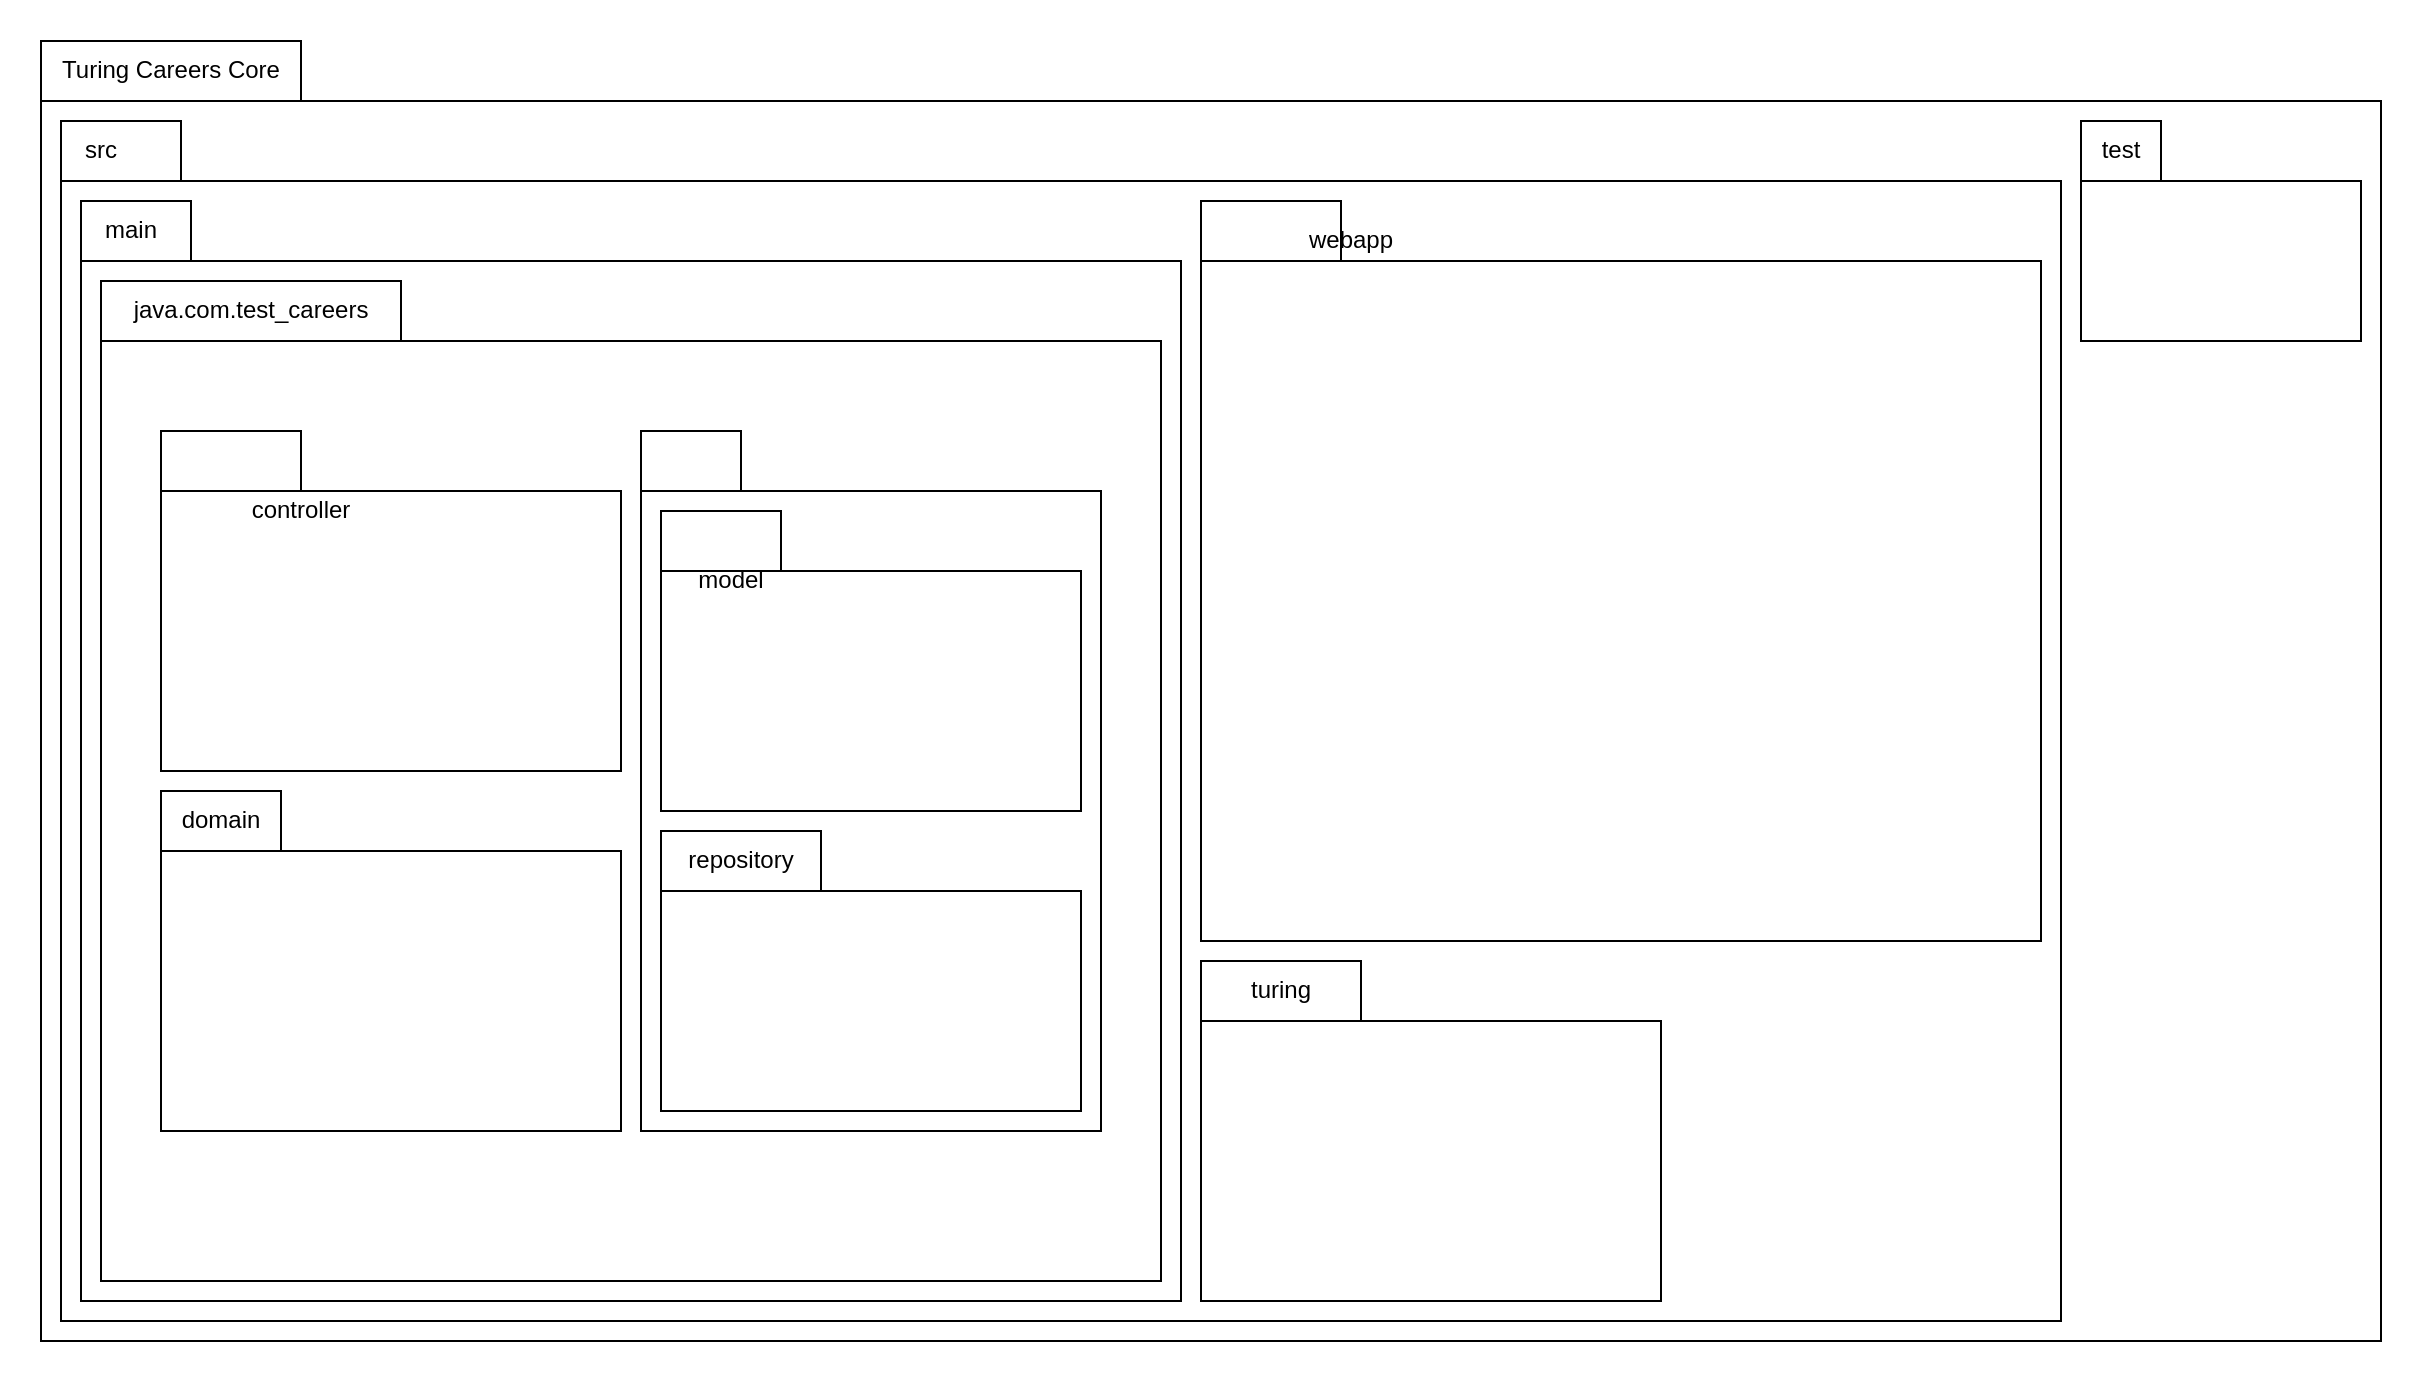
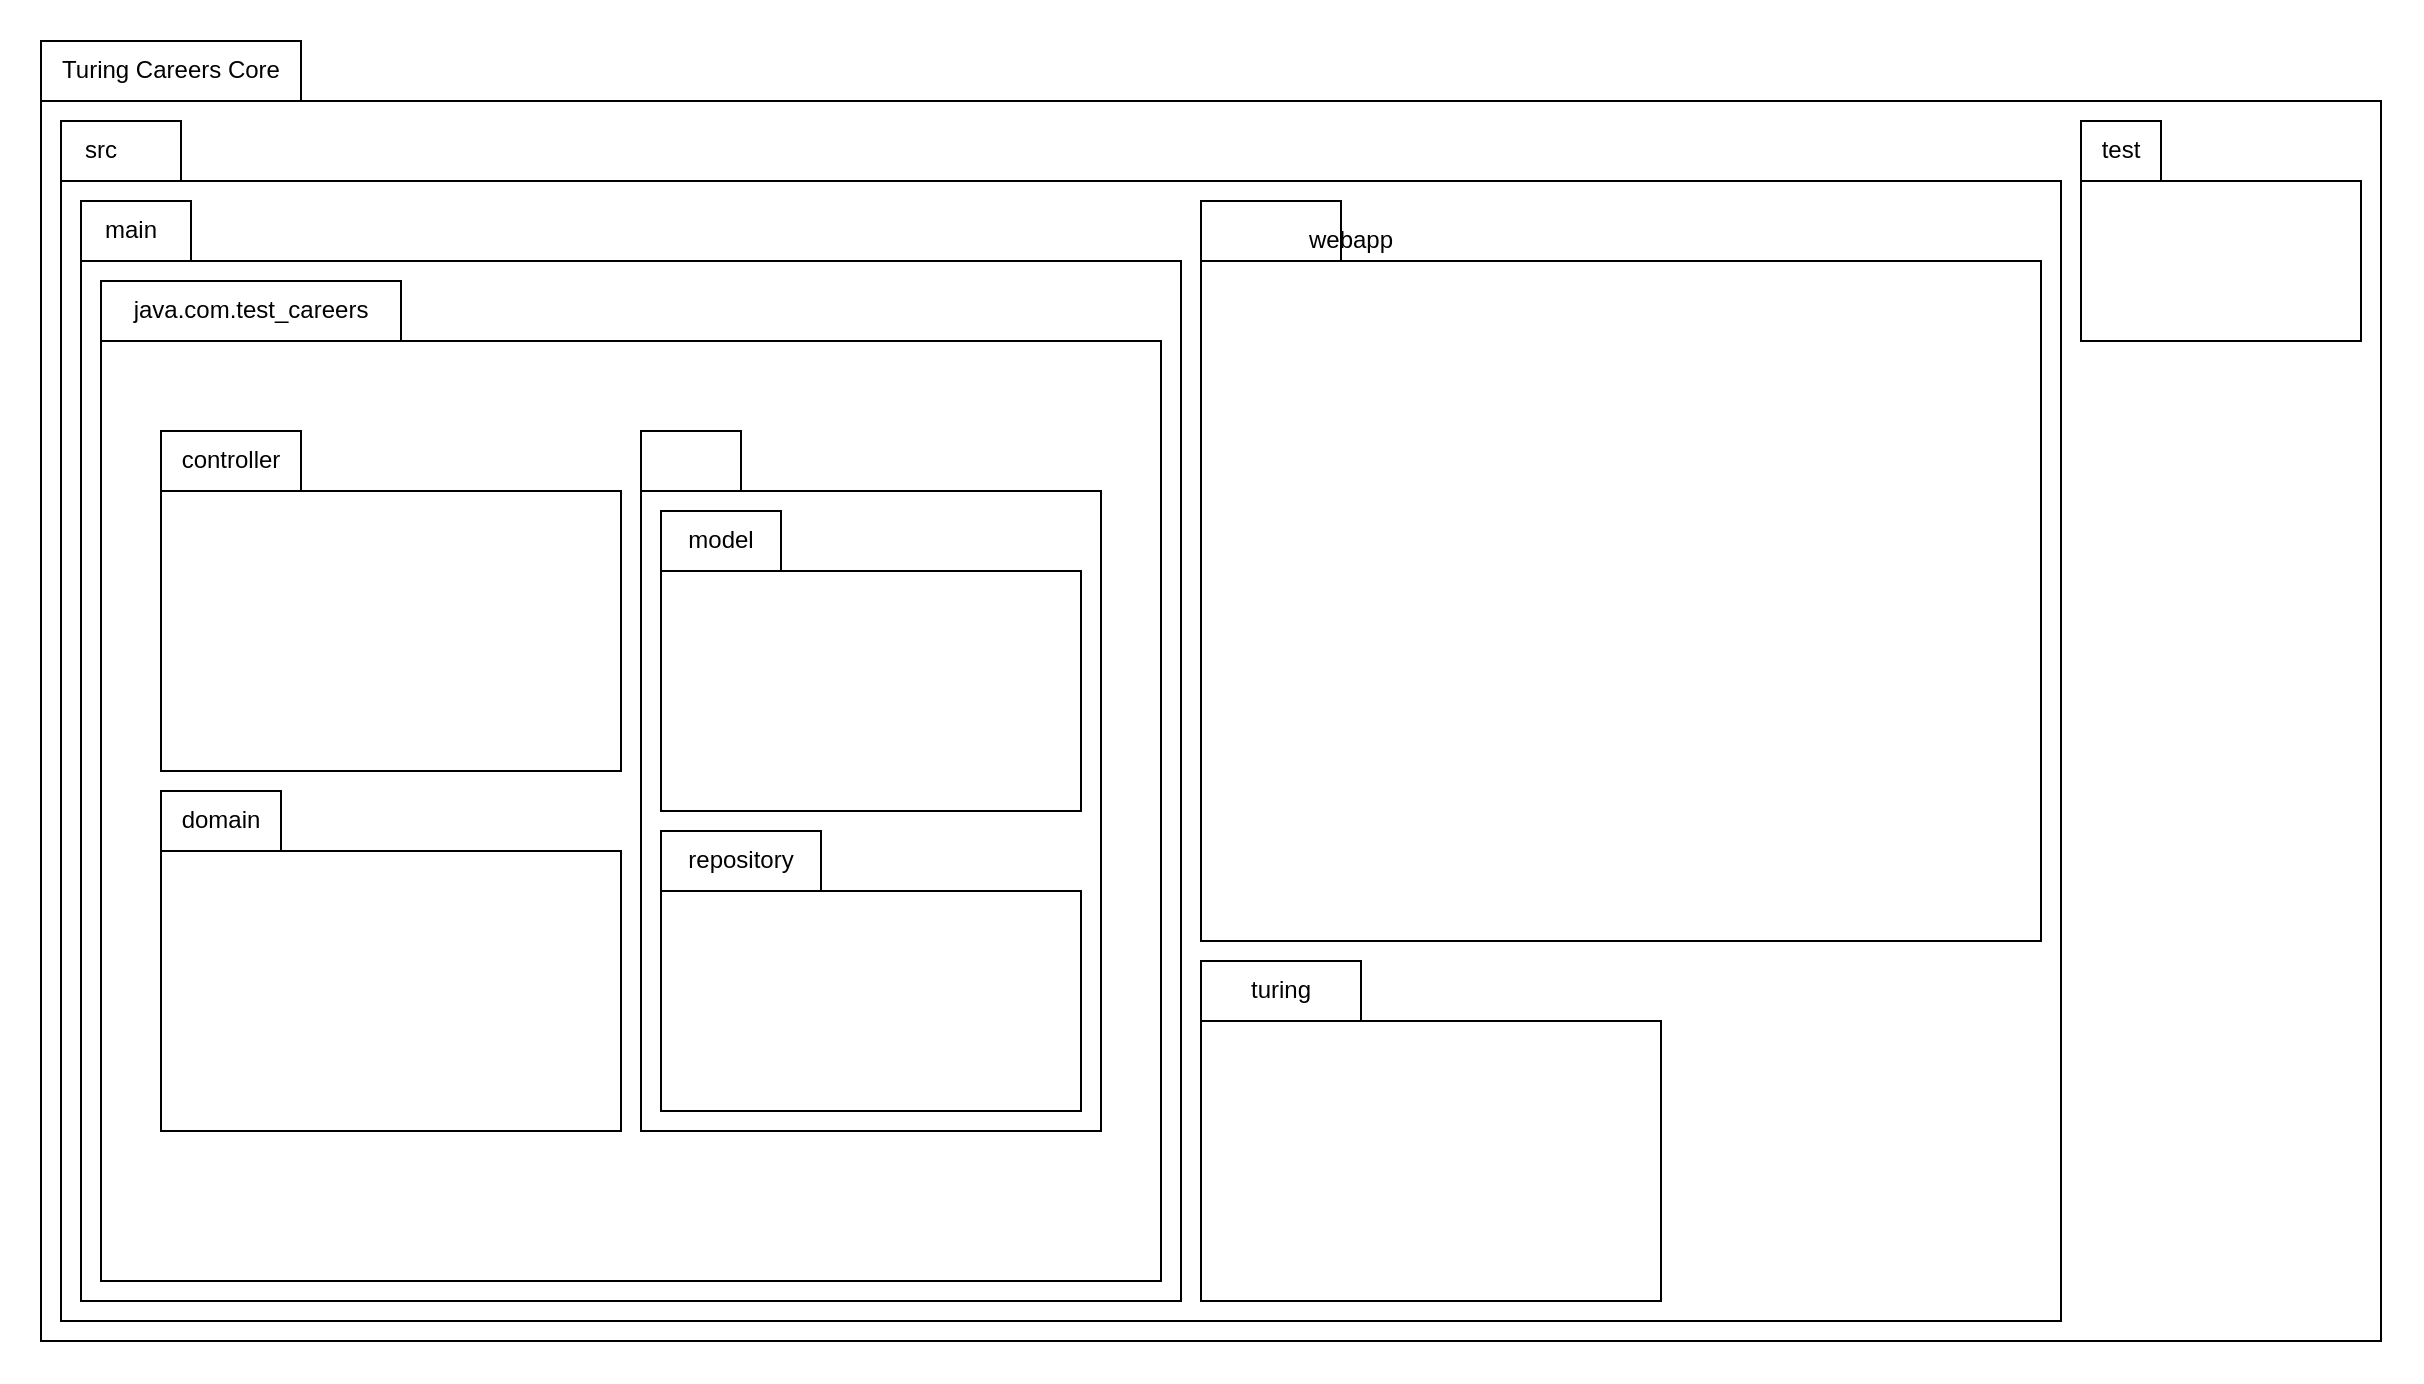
  <mxCell id="0" />
  <mxCell id="1" parent="0" />
  <mxCell id="2" value="" style="shape=folder;fontStyle=1;spacingTop=10;tabWidth=130;tabHeight=30;tabPosition=left;html=1;whiteSpace=wrap;" vertex="1" parent="1"><mxGeometry x="20" y="20" width="1170" height="650" as="geometry" /></mxCell>
  <mxCell id="3" value="" style="shape=folder;fontStyle=1;spacingTop=10;tabWidth=0;tabHeight=30;tabPosition=left;html=1;whiteSpace=wrap;" vertex="1" parent="1"><mxGeometry x="30" y="60" width="1000" height="600" as="geometry" /></mxCell>
  <mxCell id="4" value="Turing Careers Core" style="text;html=1;align=center;verticalAlign=middle;resizable=0;points=[];autosize=1;strokeColor=none;fillColor=none;" vertex="1" parent="1"><mxGeometry x="20" y="20" width="130" height="30" as="geometry" /></mxCell>
  <mxCell id="5" value="src" style="text;html=1;align=center;verticalAlign=middle;resizable=0;points=[];autosize=1;strokeColor=none;fillColor=none;" vertex="1" parent="1"><mxGeometry x="30" y="60" width="40" height="30" as="geometry" /></mxCell>
  <mxCell id="6" value="" style="shape=folder;fontStyle=1;spacingTop=10;tabWidth=40;tabHeight=30;tabPosition=left;html=1;whiteSpace=wrap;" vertex="1" parent="1"><mxGeometry x="1040" y="60" width="140" height="110" as="geometry" /></mxCell>
  <mxCell id="7" value="test" style="text;html=1;align=center;verticalAlign=middle;resizable=0;points=[];autosize=1;strokeColor=none;fillColor=none;" vertex="1" parent="1"><mxGeometry x="1040" y="60" width="40" height="30" as="geometry" /></mxCell>
  <mxCell id="8" value="" style="shape=folder;fontStyle=1;spacingTop=10;tabWidth=20;tabHeight=30;tabPosition=left;html=1;whiteSpace=wrap;" vertex="1" parent="1"><mxGeometry x="40" y="100" width="550" height="550" as="geometry" /></mxCell>
  <mxCell id="9" value="main" style="text;html=1;align=center;verticalAlign=middle;resizable=0;points=[];autosize=1;strokeColor=none;fillColor=none;" vertex="1" parent="1"><mxGeometry x="40" y="100" width="50" height="30" as="geometry" /></mxCell>
  <mxCell id="10" value="" style="shape=folder;fontStyle=1;spacingTop=10;tabWidth=150;tabHeight=30;tabPosition=left;html=1;whiteSpace=wrap;" vertex="1" parent="1"><mxGeometry x="50" y="140" width="530" height="500" as="geometry" /></mxCell>
  <mxCell id="11" value="java.com.test_careers" style="text;html=1;align=center;verticalAlign=middle;resizable=0;points=[];autosize=1;strokeColor=none;fillColor=none;" vertex="1" parent="1"><mxGeometry x="50" y="140" width="150" height="30" as="geometry" /></mxCell>
  <mxCell id="12" value="" style="shape=folder;fontStyle=1;spacingTop=10;tabWidth=70;tabHeight=30;tabPosition=left;html=1;whiteSpace=wrap;" vertex="1" parent="1"><mxGeometry x="80" y="215" width="230" height="170" as="geometry" /></mxCell>
  <mxCell id="13" value="" style="shape=folder;fontStyle=1;spacingTop=10;tabWidth=50;tabHeight=30;tabPosition=left;html=1;whiteSpace=wrap;" vertex="1" parent="1"><mxGeometry x="320" y="215" width="230" height="350" as="geometry" /></mxCell>
  <mxCell id="14" value="" style="shape=folder;fontStyle=1;spacingTop=10;tabWidth=60;tabHeight=30;tabPosition=left;html=1;whiteSpace=wrap;" vertex="1" parent="1"><mxGeometry x="80" y="395" width="230" height="170" as="geometry" /></mxCell>
- <mxCell id="15" value="controller" style="text;html=1;align=center;verticalAlign=middle;resizable=0;points=[];autosize=1;strokeColor=none;fillColor=none;" vertex="1" parent="1"><mxGeometry x="115" y="240" width="70" height="30" as="geometry" /></mxCell>
+ <mxCell id="15" value="controller" style="text;html=1;align=center;verticalAlign=middle;resizable=0;points=[];autosize=1;strokeColor=none;fillColor=none;" vertex="1" parent="1"><mxGeometry x="80" y="215" width="70" height="30" as="geometry" /></mxCell>
  <mxCell id="16" value="domain" style="text;html=1;align=center;verticalAlign=middle;resizable=0;points=[];autosize=1;strokeColor=none;fillColor=none;" vertex="1" parent="1"><mxGeometry x="80" y="395" width="60" height="30" as="geometry" /></mxCell>
  <mxCell id="17" value="" style="shape=folder;fontStyle=1;spacingTop=10;tabWidth=60;tabHeight=30;tabPosition=left;html=1;whiteSpace=wrap;" vertex="1" parent="1"><mxGeometry x="330" y="255" width="210" height="150" as="geometry" /></mxCell>
  <mxCell id="18" value="" style="shape=folder;fontStyle=1;spacingTop=10;tabWidth=80;tabHeight=30;tabPosition=left;html=1;whiteSpace=wrap;" vertex="1" parent="1"><mxGeometry x="330" y="415" width="210" height="140" as="geometry" /></mxCell>
- <mxCell id="19" value="model" style="text;html=1;align=center;verticalAlign=middle;resizable=0;points=[];autosize=1;strokeColor=none;fillColor=none;" vertex="1" parent="1"><mxGeometry x="335" y="275" width="60" height="30" as="geometry" /></mxCell>
+ <mxCell id="19" value="model" style="text;html=1;align=center;verticalAlign=middle;resizable=0;points=[];autosize=1;strokeColor=none;fillColor=none;" vertex="1" parent="1"><mxGeometry x="330" y="255" width="60" height="30" as="geometry" /></mxCell>
  <mxCell id="20" value="repository" style="text;html=1;align=center;verticalAlign=middle;resizable=0;points=[];autosize=1;strokeColor=none;fillColor=none;" vertex="1" parent="1"><mxGeometry x="330" y="415" width="80" height="30" as="geometry" /></mxCell>
  <mxCell id="21" value="" style="shape=folder;fontStyle=1;spacingTop=10;tabWidth=70;tabHeight=30;tabPosition=left;html=1;whiteSpace=wrap;" vertex="1" parent="1"><mxGeometry x="600" y="100" width="420" height="370" as="geometry" /></mxCell>
  <mxCell id="22" value="webapp" style="text;html=1;align=center;verticalAlign=middle;resizable=0;points=[];autosize=1;strokeColor=none;fillColor=none;" vertex="1" parent="1"><mxGeometry x="640" y="105" width="70" height="30" as="geometry" /></mxCell>
  <mxCell id="23" value="" style="shape=folder;fontStyle=1;spacingTop=10;tabWidth=80;tabHeight=30;tabPosition=left;html=1;whiteSpace=wrap;" vertex="1" parent="1"><mxGeometry x="600" y="480" width="230" height="170" as="geometry" /></mxCell>
  <mxCell id="24" value="turing" style="text;html=1;align=center;verticalAlign=middle;resizable=0;points=[];autosize=1;strokeColor=none;fillColor=none;" vertex="1" parent="1"><mxGeometry x="600" y="480" width="80" height="30" as="geometry" /></mxCell>
